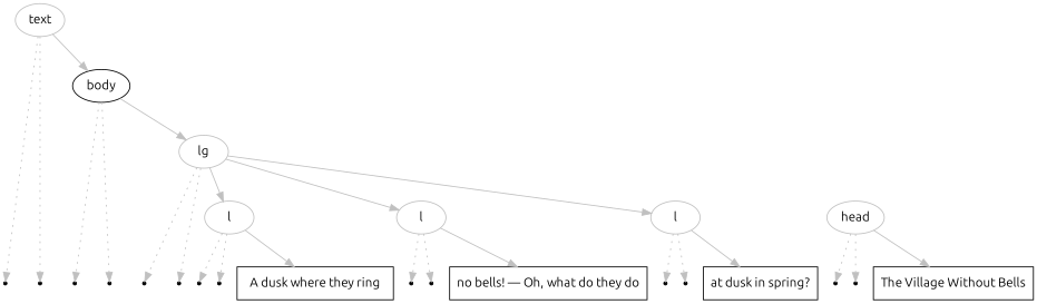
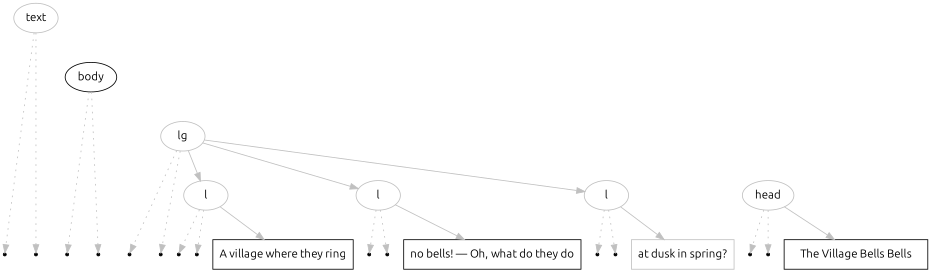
  digraph {
    fontname=Ubuntu
    node [color=black fontname=Ubuntu ordering=out shape=point]
    edge [color=gray fontname=Ubuntu style=dotted]
    n1 [label="text\nstart"]
    n2 [label="text\nend"]
    n3 [label="body\nstart"]
    n4 [label="body\nend"]
    n5 [label="head\nstart"]
    n6 [label="head\nend"]
-   n7 [label="The Village Without Bells" shape=box color=""]
+   n7 [label="The Village Bells Bells" shape=box color=""]
    n8 [label="lg\nstart"]
    n9 [label="lg\nend"]
    n10 [label="l\nstart"]
    n11 [label="l\nend"]
-   n12 [label="A dusk where they ring" shape=box color=""]
+   n12 [label="A village where they ring" shape=box color=""]
    n13 [label="l\nstart"]
    n14 [label="l\nend"]
    n15 [label="no bells! — Oh, what do they do" shape=box color=""]
    n16 [label="l\nstart"]
    n17 [label="l\nend"]
-   n18 [label="at dusk in spring?" shape=box color=""]
+   n18 [label="at dusk in spring?" shape=box color=gray]
    n19 [color=gray label=text shape=oval]
    n20 [label=body shape=oval]
    n21 [color=gray label=lg shape=oval]
    n22 [color=gray label=head shape=oval]
    n23 [color=gray label=l shape=oval]
    n24 [color=gray label=l shape=oval]
    n25 [color=gray label=l shape=oval]
    subgraph sub_1 {
      rank=same
      n1
      n2
      n3
      n4
      n5
      n6
      n7
      n8
      n9
      n10
      n11
      n12
      n13
      n14
      n15
      n16
      n17
      n18
    }
    n19 -> n1
    n19 -> n2
-   n19 -> n20 [style=""]
    n20 -> n3
    n20 -> n4
-   n20 -> n21 [style=""]
    n21 -> n8
    n21 -> n9
    n21 -> n23 [style=""]
    n21 -> n24 [style=""]
    n21 -> n25 [style=""]
    n22 -> n5
    n22 -> n6
    n22 -> n7 [style=""]
    n23 -> n10
    n23 -> n11
    n23 -> n12 [style=""]
    n24 -> n13
    n24 -> n14
    n24 -> n15 [style=""]
    n25 -> n16
    n25 -> n17
    n25 -> n18 [style=""]
  }
